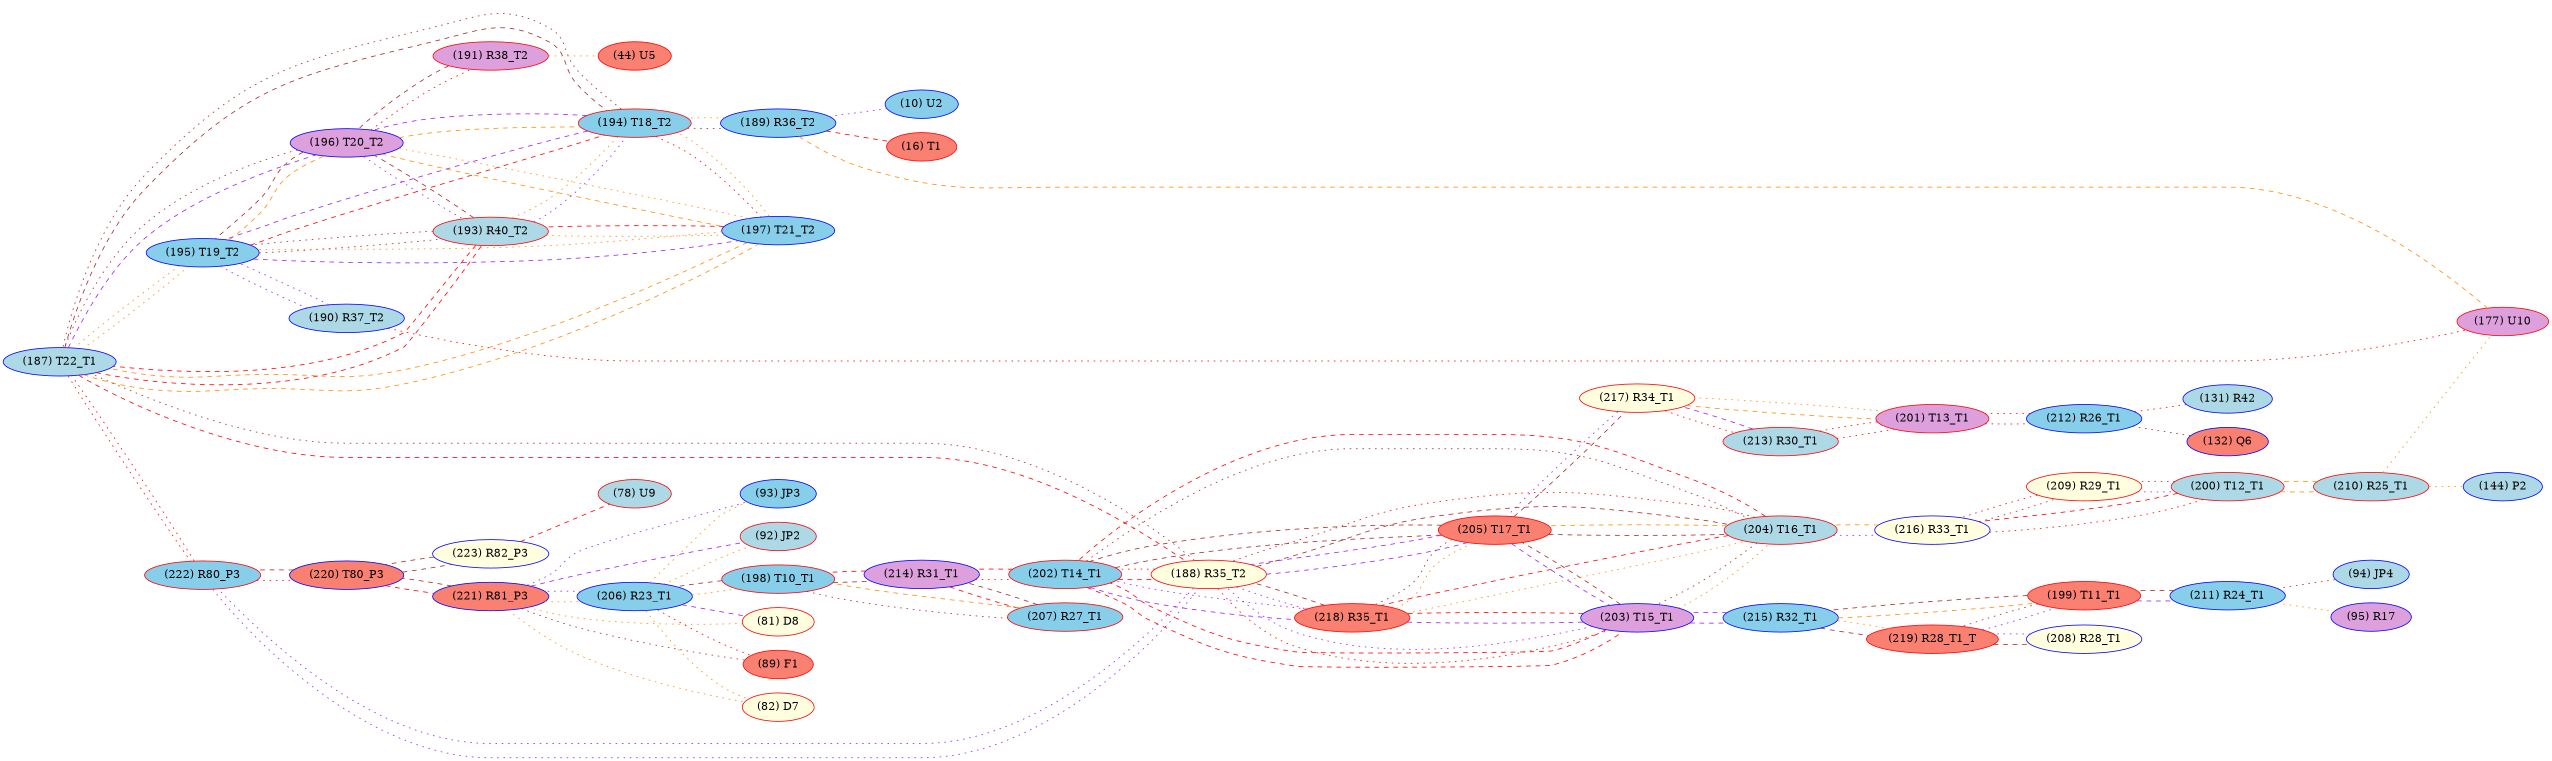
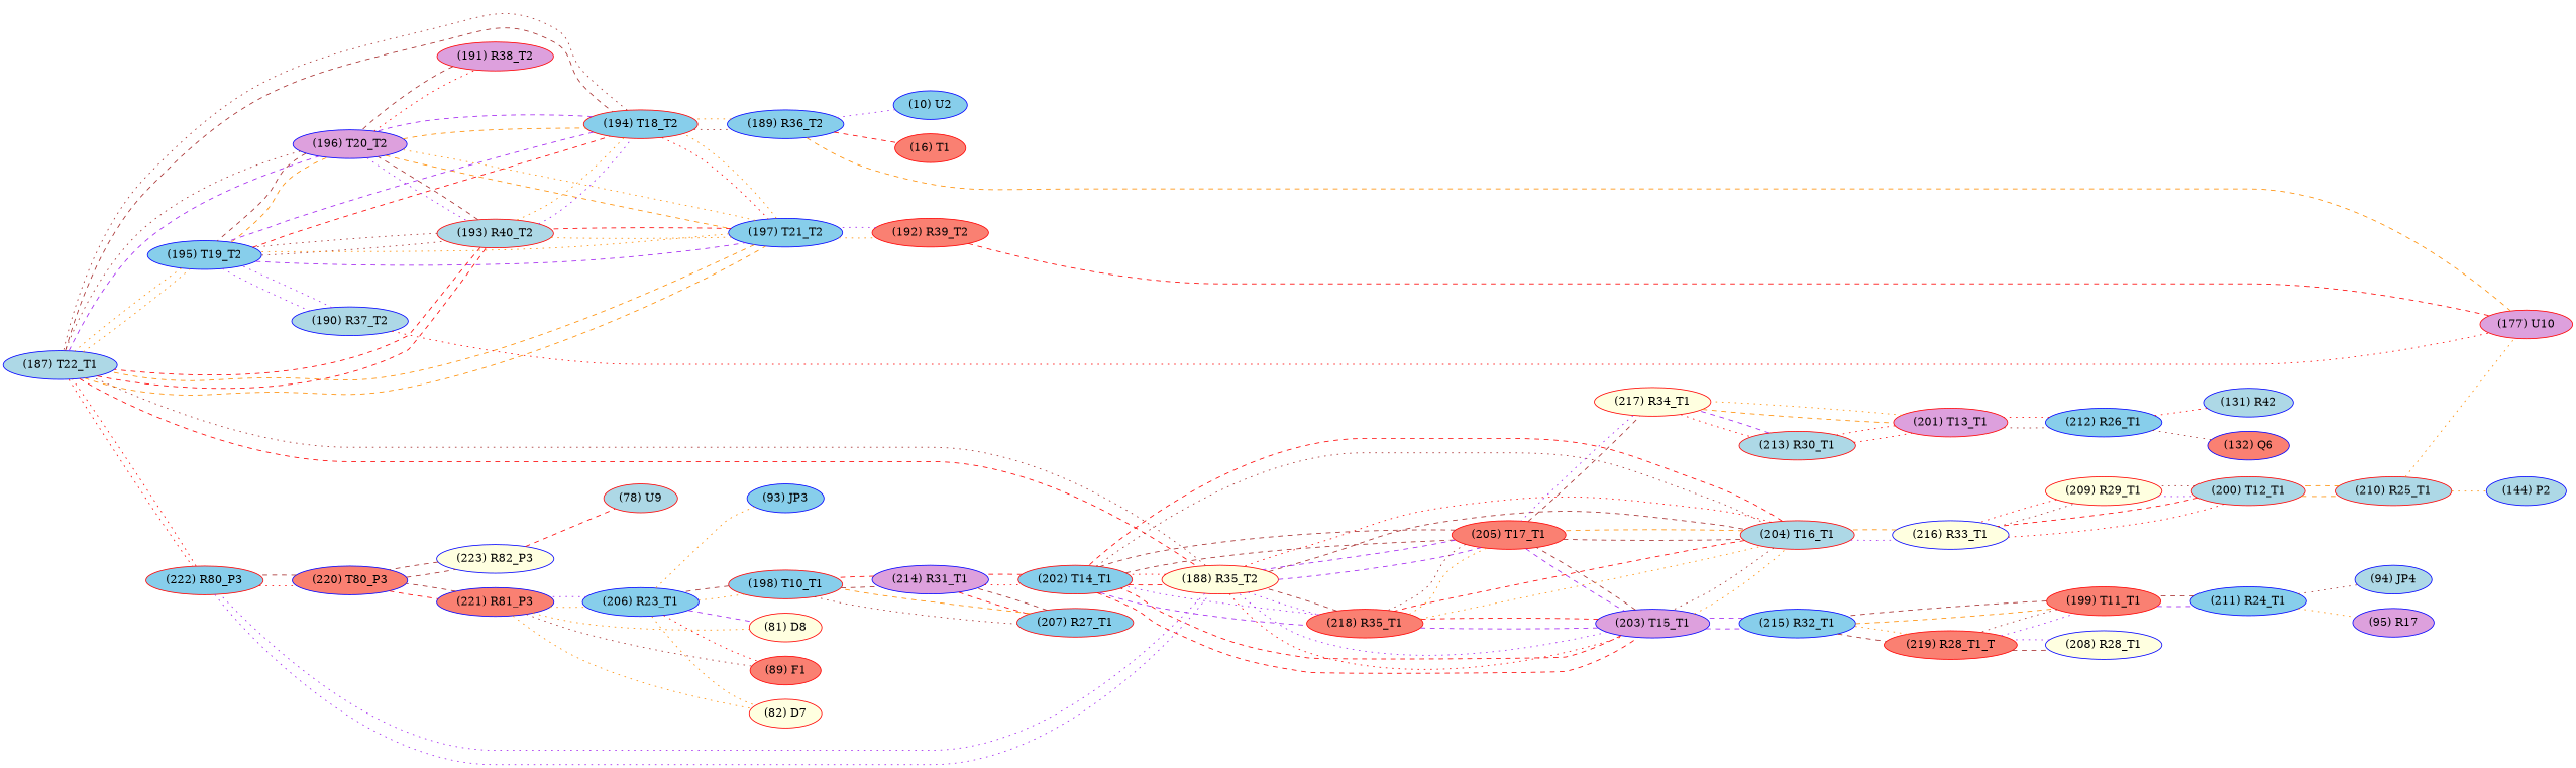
  graph {
    rankdir=LR
    node [color=red fillcolor=skyblue style=filled]
    edge [color=brown style=dotted]
    n1 [color=blue fillcolor=lightblue label="(187) T22_T1"]
    n2 [color=blue label="(195) T19_T2"]
    n3 [color=blue fillcolor=plum label="(196) T20_T2"]
    n4 [color=blue label="(197) T21_T2"]
    n5 [label="(194) T18_T2"]
    n6 [fillcolor=lightblue label="(193) R40_T2"]
    n7 [label="(222) R80_P3"]
    n8 [fillcolor=lightyellow label="(188) R35_T2"]
    n9 [color=blue fillcolor=lightblue label="(190) R37_T2"]
    n10 [fillcolor=plum label="(191) R38_T2"]
+   n11 [fillcolor=salmon label="(192) R39_T2"]
    n12 [color=blue label="(189) R36_T2"]
    n13 [color=blue fillcolor=salmon label="(220) T80_P3"]
    n14 [color=blue fillcolor=plum label="(203) T15_T1"]
    n15 [fillcolor=lightblue label="(204) T16_T1"]
    n16 [label="(202) T14_T1"]
    n17 [fillcolor=salmon label="(205) T17_T1"]
    n18 [fillcolor=salmon label="(218) R35_T1"]
    n19 [fillcolor=plum label="(177) U10"]
-   n20 [fillcolor=salmon label="(44) U5"]
    n21 [color=blue label="(10) U2"]
    n22 [fillcolor=salmon label="(16) T1"]
    n23 [color=blue fillcolor=salmon label="(221) R81_P3"]
    n24 [color=blue fillcolor=lightyellow label="(223) R82_P3"]
    n25 [color=blue label="(215) R32_T1"]
    n26 [color=blue fillcolor=lightyellow label="(216) R33_T1"]
    n27 [color=blue fillcolor=plum label="(214) R31_T1"]
    n28 [fillcolor=lightyellow label="(217) R34_T1"]
    n29 [fillcolor=salmon label="(199) T11_T1"]
    n30 [fillcolor=salmon label="(219) R28_T1_T"]
    n31 [fillcolor=lightblue label="(200) T12_T1"]
    n32 [fillcolor=lightyellow label="(209) R29_T1"]
    n33 [label="(198) T10_T1"]
    n34 [label="(207) R27_T1"]
    n35 [fillcolor=plum label="(201) T13_T1"]
    n36 [fillcolor=lightblue label="(213) R30_T1"]
    n37 [color=blue label="(206) R23_T1"]
    n38 [fillcolor=salmon label="(89) F1"]
    n39 [fillcolor=lightyellow label="(82) D7"]
    n40 [color=blue label="(93) JP3"]
-   n41 [fillcolor=lightblue label="(92) JP2"]
    n42 [fillcolor=lightyellow label="(81) D8"]
    n43 [color=blue label="(211) R24_T1"]
    n44 [color=blue fillcolor=plum label="(95) R17"]
    n45 [color=blue fillcolor=lightblue label="(94) JP4"]
    n46 [color=blue fillcolor=lightyellow label="(208) R28_T1"]
    n47 [fillcolor=lightblue label="(210) R25_T1"]
    n48 [color=blue fillcolor=lightblue label="(144) P2"]
    n49 [color=blue label="(212) R26_T1"]
    n50 [color=blue fillcolor=salmon label="(132) Q6"]
    n51 [color=blue fillcolor=lightblue label="(131) R42"]
    n52 [fillcolor=lightblue label="(78) U9"]
    n1 -- n2 [color=darkorange]
    n1 -- n3 [color=purple style=dashed]
    n1 -- n4 [color=darkorange style=dashed]
    n1 -- n5 [style=dashed]
    n1 -- n6 [color=red style=dashed]
    n1 -- n7 [color=red]
    n1 -- n8 [color=red style=dashed]
    n2 -- n1 [color=darkorange]
    n2 -- n3 [color=darkorange style=dashed]
    n2 -- n4 [color=purple style=dashed]
    n2 -- n5 [color=red style=dashed]
    n2 -- n6
    n2 -- n9 [color=purple]
    n3 -- n1
    n3 -- n2 [style=dashed]
    n3 -- n4 [color=darkorange style=dashed]
    n3 -- n5 [color=darkorange style=dashed]
    n3 -- n6 [color=purple]
    n3 -- n10 [color=red]
    n4 -- n1 [color=darkorange style=dashed]
    n4 -- n2 [color=darkorange]
    n4 -- n3 [color=darkorange]
    n4 -- n5 [color=darkorange]
    n4 -- n6 [color=red style=dashed]
+   n4 -- n11 [color=darkorange]
    n5 -- n1
    n5 -- n2 [color=purple style=dashed]
    n5 -- n3 [color=purple style=dashed]
    n5 -- n4 [color=red]
    n5 -- n6 [color=darkorange]
    n5 -- n12
    n6 -- n1 [color=red style=dashed]
    n6 -- n2
    n6 -- n3 [style=dashed]
    n6 -- n4 [color=darkorange]
    n6 -- n5 [color=purple]
    n7 -- n1 [color=red]
    n7 -- n8 [color=purple]
    n7 -- n13 [color=red]
    n8 -- n1
    n8 -- n7 [color=purple]
    n8 -- n14 [color=red]
    n8 -- n15 [style=dashed]
    n8 -- n16 [color=red]
    n8 -- n17 [color=purple style=dashed]
    n8 -- n18 [color=purple]
    n9 -- n2 [color=purple]
    n9 -- n19 [color=red]
    n10 -- n3 [style=dashed]
-   n10 -- n20 [color=darkorange]
+   n11 -- n4 [color=purple]
+   n11 -- n19 [color=red style=dashed]
    n12 -- n5 [color=darkorange]
    n12 -- n19 [color=darkorange style=dashed]
    n12 -- n21 [color=purple]
    n12 -- n22 [color=red style=dashed]
    n13 -- n7 [style=dashed]
    n13 -- n23 [color=red style=dashed]
    n13 -- n24 [style=dashed]
    n14 -- n8 [color=purple]
    n14 -- n15 [color=darkorange]
    n14 -- n16 [color=red style=dashed]
    n14 -- n17 [style=dashed]
    n14 -- n18 [color=red style=dashed]
    n14 -- n25 [color=purple style=dashed]
    n15 -- n8 [color=red]
    n15 -- n14
    n15 -- n16 [color=red style=dashed]
    n15 -- n17 [color=darkorange style=dashed]
    n15 -- n18 [color=red style=dashed]
    n15 -- n26 [color=purple]
    n16 -- n8 [color=red style=dashed]
    n16 -- n14 [color=red style=dashed]
    n16 -- n15
    n16 -- n17 [style=dashed]
    n16 -- n18 [color=purple style=dashed]
    n16 -- n27 [color=red style=dashed]
    n17 -- n8 [color=purple style=dashed]
    n17 -- n14 [color=purple style=dashed]
    n17 -- n15 [style=dashed]
    n17 -- n16 [style=dashed]
    n17 -- n18
    n17 -- n28 [style=dashed]
    n18 -- n8 [style=dashed]
    n18 -- n14 [color=purple style=dashed]
    n18 -- n15 [color=darkorange]
    n18 -- n16 [color=purple]
    n18 -- n17 [color=darkorange]
    n23 -- n13 [style=dashed]
    n23 -- n37 [color=darkorange]
    n23 -- n38
    n23 -- n39 [color=darkorange]
-   n23 -- n40 [color=purple]
-   n23 -- n41 [color=purple style=dashed]
    n23 -- n42 [color=darkorange]
    n24 -- n13 [style=dashed]
    n24 -- n52 [color=red style=dashed]
    n25 -- n14 [color=purple style=dashed]
    n25 -- n29 [color=darkorange style=dashed]
    n25 -- n30 [style=dashed]
    n26 -- n15 [color=darkorange style=dashed]
    n26 -- n31 [color=red]
    n26 -- n32
    n27 -- n16 [color=red]
    n27 -- n33 [color=red style=dashed]
    n27 -- n34 [color=red style=dashed]
    n28 -- n17 [color=purple]
    n28 -- n35 [color=darkorange style=dashed]
    n28 -- n36 [color=red]
    n29 -- n25 [style=dashed]
    n29 -- n30
    n29 -- n43 [color=purple style=dashed]
    n30 -- n25 [color=darkorange]
    n30 -- n29 [color=purple]
    n30 -- n46 [style=dashed]
    n31 -- n26 [color=red style=dashed]
    n31 -- n32
    n31 -- n47 [color=darkorange style=dashed]
    n32 -- n26 [color=red]
    n32 -- n31 [color=purple]
    n33 -- n27 [style=dashed]
    n33 -- n34
    n33 -- n37 [style=dashed]
    n34 -- n27 [style=dashed]
    n34 -- n33 [color=darkorange style=dashed]
    n35 -- n28 [color=darkorange]
    n35 -- n36 [color=red]
    n35 -- n49
    n36 -- n28 [color=purple style=dashed]
    n36 -- n35 [color=red]
    n37 -- n23 [color=purple]
    n37 -- n33 [color=darkorange]
    n37 -- n38 [color=red]
    n37 -- n39 [color=darkorange]
    n37 -- n40 [color=darkorange]
-   n37 -- n41 [color=darkorange]
    n37 -- n42 [color=purple style=dashed]
    n43 -- n29 [style=dashed]
    n43 -- n44 [color=darkorange]
    n43 -- n45
    n46 -- n30 [color=purple]
    n47 -- n19 [color=darkorange]
    n47 -- n31 [color=darkorange style=dashed]
    n47 -- n48 [color=darkorange]
    n49 -- n35 [color=red]
    n49 -- n50
    n49 -- n51 [color=red]
  }
